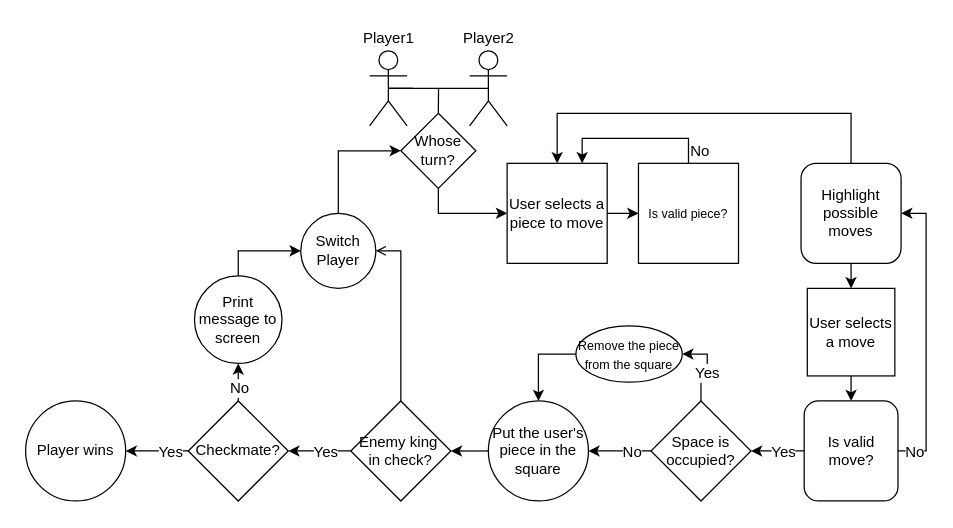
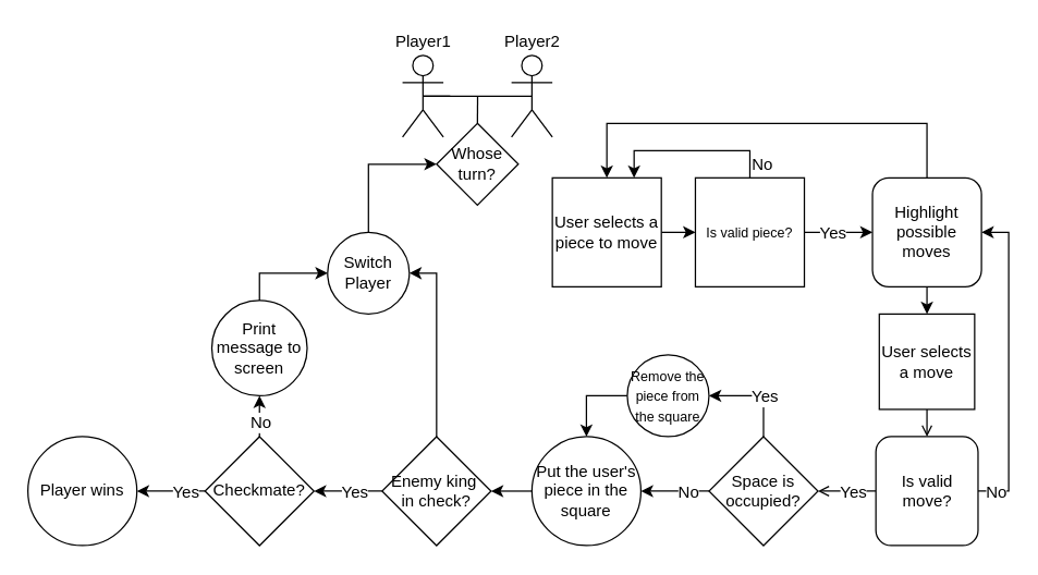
  <mxCell id="0" />
  <mxCell id="1" parent="0" />
  <mxCell id="2" style="edgeStyle=orthogonalEdgeStyle;rounded=0;orthogonalLoop=1;jettySize=auto;html=1;exitX=0.5;exitY=0.5;exitDx=0;exitDy=0;exitPerimeter=0;entryX=0.5;entryY=0.5;entryDx=0;entryDy=0;entryPerimeter=0;endArrow=none;endFill=0;" edge="1" parent="1" source="8" target="11"><mxGeometry relative="1" as="geometry" /></mxCell>
  <mxCell id="3" style="edgeStyle=orthogonalEdgeStyle;rounded=0;orthogonalLoop=1;jettySize=auto;html=1;exitX=0.5;exitY=0.5;exitDx=0;exitDy=0;exitPerimeter=0;endArrow=none;endFill=0;" edge="1" parent="1" source="8"><mxGeometry relative="1" as="geometry"><mxPoint x="330" y="70.241" as="targetPoint" /></mxGeometry></mxCell>
  <mxCell id="4" style="edgeStyle=orthogonalEdgeStyle;rounded=0;orthogonalLoop=1;jettySize=auto;html=1;exitX=0.5;exitY=0;exitDx=0;exitDy=0;endArrow=none;endFill=0;" edge="1" parent="1" source="6"><mxGeometry relative="1" as="geometry"><mxPoint x="350.143" y="70" as="targetPoint" /></mxGeometry></mxCell>
- <mxCell id="5" style="edgeStyle=orthogonalEdgeStyle;rounded=0;orthogonalLoop=1;jettySize=auto;html=1;exitX=0.5;exitY=1;exitDx=0;exitDy=0;entryX=0;entryY=0.5;entryDx=0;entryDy=0;endArrow=classic;endFill=1;" edge="1" parent="1" source="6" target="14"><mxGeometry relative="1" as="geometry" /></mxCell>
  <mxCell id="6" value="Whose turn?" style="rhombus;whiteSpace=wrap;html=1;" vertex="1" parent="1"><mxGeometry x="320" y="90" width="60" height="60" as="geometry" /></mxCell>
  <mxCell id="7" value="" style="group" vertex="1" connectable="0" parent="1"><mxGeometry x="280" y="20" width="60" height="80" as="geometry" /></mxCell>
  <mxCell id="8" value="" style="shape=umlActor;verticalLabelPosition=bottom;labelBackgroundColor=#ffffff;verticalAlign=top;html=1;outlineConnect=0;" vertex="1" parent="7"><mxGeometry x="15" y="20" width="30" height="60" as="geometry" /></mxCell>
  <mxCell id="9" value="Player1" style="text;html=1;align=center;verticalAlign=middle;resizable=0;points=[];autosize=1;" vertex="1" parent="7"><mxGeometry width="60" height="20" as="geometry" /></mxCell>
  <mxCell id="10" value="" style="group" vertex="1" connectable="0" parent="1"><mxGeometry x="360" y="20" width="60" height="80" as="geometry" /></mxCell>
  <mxCell id="11" value="" style="shape=umlActor;verticalLabelPosition=bottom;labelBackgroundColor=#ffffff;verticalAlign=top;html=1;outlineConnect=0;" vertex="1" parent="10"><mxGeometry x="15" y="20" width="30" height="60" as="geometry" /></mxCell>
  <mxCell id="12" value="Player2" style="text;html=1;align=center;verticalAlign=middle;resizable=0;points=[];autosize=1;" vertex="1" parent="10"><mxGeometry width="60" height="20" as="geometry" /></mxCell>
  <mxCell id="13" style="edgeStyle=orthogonalEdgeStyle;rounded=0;orthogonalLoop=1;jettySize=auto;html=1;exitX=1;exitY=0.5;exitDx=0;exitDy=0;entryX=0;entryY=0.5;entryDx=0;entryDy=0;endArrow=classic;endFill=1;" edge="1" parent="1" source="14" target="19"><mxGeometry relative="1" as="geometry" /></mxCell>
  <mxCell id="14" value="User selects a piece to move" style="whiteSpace=wrap;html=1;aspect=fixed;" vertex="1" parent="1"><mxGeometry x="405" y="130" width="80" height="80" as="geometry" /></mxCell>
  <mxCell id="15" style="edgeStyle=orthogonalEdgeStyle;rounded=0;orthogonalLoop=1;jettySize=auto;html=1;exitX=0.5;exitY=0;exitDx=0;exitDy=0;entryX=0.75;entryY=0;entryDx=0;entryDy=0;endArrow=classic;endFill=1;" edge="1" parent="1" source="19" target="14"><mxGeometry relative="1" as="geometry" /></mxCell>
  <mxCell id="16" value="No" style="text;html=1;align=center;verticalAlign=middle;resizable=0;points=[];labelBackgroundColor=#ffffff;" vertex="1" connectable="0" parent="15"><mxGeometry x="-0.149" relative="1" as="geometry"><mxPoint x="41.67" y="10" as="offset" /></mxGeometry></mxCell>
+ <mxCell id="17" style="edgeStyle=orthogonalEdgeStyle;rounded=0;orthogonalLoop=1;jettySize=auto;html=1;exitX=1;exitY=0.5;exitDx=0;exitDy=0;entryX=0;entryY=0.5;entryDx=0;entryDy=0;endArrow=classic;endFill=1;" edge="1" parent="1" source="19" target="22"><mxGeometry relative="1" as="geometry"><Array as="points"><mxPoint x="610" y="170" /><mxPoint x="610" y="170" /></Array></mxGeometry></mxCell>
+ <mxCell id="18" value="Yes" style="text;html=1;align=center;verticalAlign=middle;resizable=0;points=[];labelBackgroundColor=#ffffff;" vertex="1" connectable="0" parent="17"><mxGeometry x="-0.167" y="-3" relative="1" as="geometry"><mxPoint x="-0.83" y="-3" as="offset" /></mxGeometry></mxCell>
  <mxCell id="19" value="&lt;font style=&quot;font-size: 10px&quot;&gt;Is valid piece?&lt;/font&gt;" style="whiteSpace=wrap;html=1;rounded=0;" vertex="1" parent="1"><mxGeometry x="510" y="130" width="80" height="80" as="geometry" /></mxCell>
  <mxCell id="20" style="edgeStyle=orthogonalEdgeStyle;rounded=0;orthogonalLoop=1;jettySize=auto;html=1;exitX=0.5;exitY=1;exitDx=0;exitDy=0;entryX=0.5;entryY=0;entryDx=0;entryDy=0;endArrow=classic;endFill=1;" edge="1" parent="1" source="22" target="24"><mxGeometry relative="1" as="geometry" /></mxCell>
  <mxCell id="21" style="edgeStyle=orthogonalEdgeStyle;rounded=0;orthogonalLoop=1;jettySize=auto;html=1;exitX=0.5;exitY=0;exitDx=0;exitDy=0;entryX=0.5;entryY=0;entryDx=0;entryDy=0;endArrow=classic;endFill=1;" edge="1" parent="1" source="22" target="14"><mxGeometry relative="1" as="geometry"><Array as="points"><mxPoint x="680" y="90" /><mxPoint x="445" y="90" /></Array></mxGeometry></mxCell>
  <mxCell id="22" value="Highlight possible moves" style="whiteSpace=wrap;html=1;aspect=fixed;rounded=1;" vertex="1" parent="1"><mxGeometry x="640" y="130" width="80" height="80" as="geometry" /></mxCell>
- <mxCell id="23" style="edgeStyle=orthogonalEdgeStyle;rounded=0;orthogonalLoop=1;jettySize=auto;html=1;exitX=0.5;exitY=1;exitDx=0;exitDy=0;entryX=0.5;entryY=0;entryDx=0;entryDy=0;endArrow=classic;endFill=1;" edge="1" parent="1" source="24" target="29"><mxGeometry relative="1" as="geometry" /></mxCell>
+ <mxCell id="23" style="edgeStyle=orthogonalEdgeStyle;rounded=0;orthogonalLoop=1;jettySize=auto;html=1;exitX=0.5;exitY=1;exitDx=0;exitDy=0;entryX=0.5;entryY=0;entryDx=0;entryDy=0;endArrow=open;endFill=1;" edge="1" parent="1" source="24" target="29"><mxGeometry relative="1" as="geometry" /></mxCell>
  <mxCell id="24" value="User selects a move" style="whiteSpace=wrap;html=1;aspect=fixed;" vertex="1" parent="1"><mxGeometry x="645" y="230" width="70" height="70" as="geometry" /></mxCell>
  <mxCell id="25" style="edgeStyle=orthogonalEdgeStyle;rounded=0;orthogonalLoop=1;jettySize=auto;html=1;exitX=1;exitY=0.5;exitDx=0;exitDy=0;entryX=1;entryY=0.5;entryDx=0;entryDy=0;endArrow=classic;endFill=1;" edge="1" parent="1" source="29" target="22"><mxGeometry relative="1" as="geometry"><Array as="points"><mxPoint x="740" y="360" /><mxPoint x="740" y="170" /></Array></mxGeometry></mxCell>
  <mxCell id="26" value="No" style="text;html=1;align=center;verticalAlign=middle;resizable=0;points=[];labelBackgroundColor=#ffffff;" vertex="1" connectable="0" parent="25"><mxGeometry x="0.172" y="-1" relative="1" as="geometry"><mxPoint x="-11" y="114.17" as="offset" /></mxGeometry></mxCell>
- <mxCell id="27" style="edgeStyle=orthogonalEdgeStyle;rounded=0;orthogonalLoop=1;jettySize=auto;html=1;exitX=0;exitY=0.5;exitDx=0;exitDy=0;entryX=1;entryY=0.5;entryDx=0;entryDy=0;endArrow=classic;endFill=1;" edge="1" parent="1" source="29" target="36"><mxGeometry relative="1" as="geometry" /></mxCell>
+ <mxCell id="27" style="edgeStyle=orthogonalEdgeStyle;rounded=0;orthogonalLoop=1;jettySize=auto;html=1;exitX=0;exitY=0.5;exitDx=0;exitDy=0;entryX=1;entryY=0.5;entryDx=0;entryDy=0;endArrow=open;endFill=1;" edge="1" parent="1" source="29" target="36"><mxGeometry relative="1" as="geometry" /></mxCell>
  <mxCell id="28" value="Yes" style="text;html=1;align=center;verticalAlign=middle;resizable=0;points=[];labelBackgroundColor=#ffffff;" vertex="1" connectable="0" parent="27"><mxGeometry x="-0.184" relative="1" as="geometry"><mxPoint as="offset" /></mxGeometry></mxCell>
  <mxCell id="29" value="Is valid move?" style="whiteSpace=wrap;html=1;rounded=1;" vertex="1" parent="1"><mxGeometry x="642.5" y="320" width="75" height="80" as="geometry" /></mxCell>
  <mxCell id="30" style="edgeStyle=orthogonalEdgeStyle;rounded=0;orthogonalLoop=1;jettySize=auto;html=1;exitX=0;exitY=0.5;exitDx=0;exitDy=0;entryX=1;entryY=0.5;entryDx=0;entryDy=0;endArrow=classic;endFill=1;" edge="1" parent="1" source="31" target="42"><mxGeometry relative="1" as="geometry" /></mxCell>
  <mxCell id="31" value="Put the user's piece in the square" style="ellipse;whiteSpace=wrap;html=1;aspect=fixed;" vertex="1" parent="1"><mxGeometry x="390" y="320" width="80" height="80" as="geometry" /></mxCell>
  <mxCell id="32" style="edgeStyle=orthogonalEdgeStyle;rounded=0;orthogonalLoop=1;jettySize=auto;html=1;exitX=0.5;exitY=0;exitDx=0;exitDy=0;entryX=1;entryY=0.5;entryDx=0;entryDy=0;endArrow=classic;endFill=1;" edge="1" parent="1" source="36" target="38"><mxGeometry relative="1" as="geometry" /></mxCell>
  <mxCell id="33" value="Yes" style="text;html=1;align=center;verticalAlign=middle;resizable=0;points=[];labelBackgroundColor=#ffffff;" vertex="1" connectable="0" parent="32"><mxGeometry x="-0.143" y="1" relative="1" as="geometry"><mxPoint y="-1" as="offset" /></mxGeometry></mxCell>
  <mxCell id="34" style="edgeStyle=orthogonalEdgeStyle;rounded=0;orthogonalLoop=1;jettySize=auto;html=1;exitX=0;exitY=0.5;exitDx=0;exitDy=0;entryX=1;entryY=0.5;entryDx=0;entryDy=0;endArrow=classic;endFill=1;" edge="1" parent="1" source="36" target="31"><mxGeometry relative="1" as="geometry" /></mxCell>
  <mxCell id="35" value="No" style="text;html=1;align=center;verticalAlign=middle;resizable=0;points=[];labelBackgroundColor=#ffffff;" vertex="1" connectable="0" parent="34"><mxGeometry x="-0.346" relative="1" as="geometry"><mxPoint as="offset" /></mxGeometry></mxCell>
  <mxCell id="36" value="Space is occupied?" style="rhombus;whiteSpace=wrap;html=1;" vertex="1" parent="1"><mxGeometry x="520" y="320" width="80" height="80" as="geometry" /></mxCell>
  <mxCell id="37" style="edgeStyle=orthogonalEdgeStyle;rounded=0;orthogonalLoop=1;jettySize=auto;html=1;exitX=0;exitY=0.5;exitDx=0;exitDy=0;entryX=0.5;entryY=0;entryDx=0;entryDy=0;endArrow=classic;endFill=1;" edge="1" parent="1" source="38" target="31"><mxGeometry relative="1" as="geometry" /></mxCell>
- <mxCell id="38" value="&lt;font style=&quot;font-size: 10px&quot;&gt;Remove the piece from the square&lt;/font&gt;" style="ellipse;whiteSpace=wrap;html=1;aspect=fixed;" vertex="1" parent="1"><mxGeometry x="460" y="260" width="85" height="45" as="geometry" /></mxCell>
+ <mxCell id="38" value="&lt;font style=&quot;font-size: 10px&quot;&gt;Remove the piece from the square&lt;/font&gt;" style="ellipse;whiteSpace=wrap;html=1;aspect=fixed;" vertex="1" parent="1"><mxGeometry x="460" y="260" width="60" height="60" as="geometry" /></mxCell>
  <mxCell id="39" style="edgeStyle=orthogonalEdgeStyle;rounded=0;orthogonalLoop=1;jettySize=auto;html=1;exitX=0;exitY=0.5;exitDx=0;exitDy=0;entryX=1;entryY=0.5;entryDx=0;entryDy=0;endArrow=classic;endFill=1;" edge="1" parent="1" source="42" target="47"><mxGeometry relative="1" as="geometry" /></mxCell>
  <mxCell id="40" value="Yes" style="text;html=1;align=center;verticalAlign=middle;resizable=0;points=[];labelBackgroundColor=#ffffff;" vertex="1" connectable="0" parent="39"><mxGeometry x="-0.764" relative="1" as="geometry"><mxPoint x="-14.29" y="-8.882e-16" as="offset" /></mxGeometry></mxCell>
- <mxCell id="41" style="edgeStyle=orthogonalEdgeStyle;rounded=0;orthogonalLoop=1;jettySize=auto;html=1;exitX=0.5;exitY=0;exitDx=0;exitDy=0;entryX=1;entryY=0.5;entryDx=0;entryDy=0;endArrow=open;endFill=1;" edge="1" parent="1" source="42" target="52"><mxGeometry relative="1" as="geometry" /></mxCell>
+ <mxCell id="41" style="edgeStyle=orthogonalEdgeStyle;rounded=0;orthogonalLoop=1;jettySize=auto;html=1;exitX=0.5;exitY=0;exitDx=0;exitDy=0;entryX=1;entryY=0.5;entryDx=0;entryDy=0;endArrow=classic;endFill=1;" edge="1" parent="1" source="42" target="52"><mxGeometry relative="1" as="geometry" /></mxCell>
  <mxCell id="42" value="&lt;font style=&quot;font-size: 12px&quot;&gt;Enemy king&amp;nbsp; in check?&lt;/font&gt;" style="rhombus;whiteSpace=wrap;html=1;" vertex="1" parent="1"><mxGeometry x="280" y="320" width="80" height="80" as="geometry" /></mxCell>
  <mxCell id="43" style="edgeStyle=orthogonalEdgeStyle;rounded=0;orthogonalLoop=1;jettySize=auto;html=1;exitX=0;exitY=0.5;exitDx=0;exitDy=0;entryX=1;entryY=0.5;entryDx=0;entryDy=0;endArrow=classic;endFill=1;" edge="1" parent="1" source="47" target="48"><mxGeometry relative="1" as="geometry" /></mxCell>
  <mxCell id="44" value="Yes" style="text;html=1;align=center;verticalAlign=middle;resizable=0;points=[];labelBackgroundColor=#ffffff;" vertex="1" connectable="0" parent="43"><mxGeometry x="-0.823" y="1" relative="1" as="geometry"><mxPoint x="-10.71" y="-1" as="offset" /></mxGeometry></mxCell>
  <mxCell id="45" style="edgeStyle=orthogonalEdgeStyle;rounded=0;orthogonalLoop=1;jettySize=auto;html=1;exitX=0.5;exitY=0;exitDx=0;exitDy=0;entryX=0.5;entryY=1;entryDx=0;entryDy=0;endArrow=classic;endFill=1;" edge="1" parent="1" source="47" target="50"><mxGeometry relative="1" as="geometry" /></mxCell>
  <mxCell id="46" value="No" style="text;html=1;align=center;verticalAlign=middle;resizable=0;points=[];labelBackgroundColor=#ffffff;" vertex="1" connectable="0" parent="45"><mxGeometry x="0.309" y="-1" relative="1" as="geometry"><mxPoint x="-1" y="9.52" as="offset" /></mxGeometry></mxCell>
  <mxCell id="47" value="Checkmate?" style="rhombus;whiteSpace=wrap;html=1;" vertex="1" parent="1"><mxGeometry x="150" y="320" width="80" height="80" as="geometry" /></mxCell>
  <mxCell id="48" value="Player wins" style="ellipse;whiteSpace=wrap;html=1;aspect=fixed;" vertex="1" parent="1"><mxGeometry y="320" width="80" height="80" as="geometry" x="20" /></mxCell>
  <mxCell id="49" style="edgeStyle=orthogonalEdgeStyle;rounded=0;orthogonalLoop=1;jettySize=auto;html=1;exitX=0.5;exitY=0;exitDx=0;exitDy=0;entryX=0;entryY=0.5;entryDx=0;entryDy=0;endArrow=classic;endFill=1;" edge="1" parent="1" source="50" target="52"><mxGeometry relative="1" as="geometry" /></mxCell>
  <mxCell id="50" value="Print message to screen" style="ellipse;whiteSpace=wrap;html=1;aspect=fixed;" vertex="1" parent="1"><mxGeometry x="155" y="220" width="70" height="70" as="geometry" /></mxCell>
  <mxCell id="51" style="edgeStyle=orthogonalEdgeStyle;rounded=0;orthogonalLoop=1;jettySize=auto;html=1;exitX=0.5;exitY=0;exitDx=0;exitDy=0;entryX=0;entryY=0.5;entryDx=0;entryDy=0;endArrow=classic;endFill=1;" edge="1" parent="1" source="52" target="6"><mxGeometry relative="1" as="geometry" /></mxCell>
  <mxCell id="52" value="Switch Player" style="ellipse;whiteSpace=wrap;html=1;aspect=fixed;" vertex="1" parent="1"><mxGeometry x="240" y="170" width="60" height="60" as="geometry" /></mxCell>
